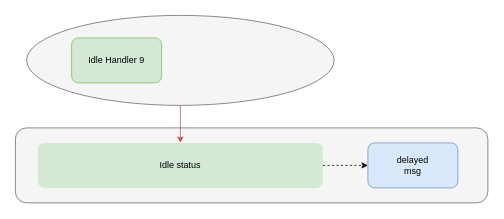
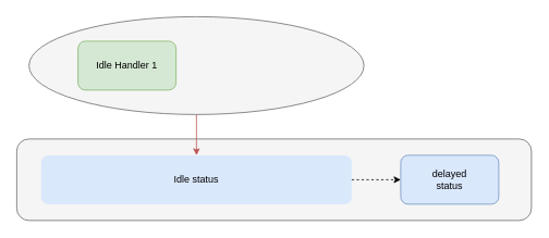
  <mxCell id="0" />
  <mxCell id="1" parent="0" />
  <mxCell id="2" value="" style="ellipse;whiteSpace=wrap;html=1;fillColor=#f5f5f5;strokeColor=#666666;fontColor=#333333;" vertex="1" parent="1"><mxGeometry x="35" y="20" width="410" height="120" as="geometry" /></mxCell>
  <mxCell id="3" value="" style="rounded=1;whiteSpace=wrap;html=1;fillColor=#f5f5f5;strokeColor=#666666;fontColor=#333333;" vertex="1" parent="1"><mxGeometry x="20" y="170" width="630" height="100" as="geometry" /></mxCell>
- <mxCell id="4" value="delayed&lt;br&gt;msg" style="rounded=1;whiteSpace=wrap;html=1;fillColor=#dae8fc;strokeColor=#6c8ebf;" vertex="1" parent="1"><mxGeometry x="490" y="190" width="120" height="60" as="geometry" /></mxCell>
- <mxCell id="5" value="Idle Handler 9" style="rounded=1;whiteSpace=wrap;html=1;fillColor=#d5e8d4;strokeColor=#82b366;" vertex="1" parent="1"><mxGeometry x="95" y="50" width="120" height="60" as="geometry" /></mxCell>
- <mxCell id="6" value="Idle status" style="rounded=1;whiteSpace=wrap;html=1;fillColor=#d5e8d4;strokeColor=none;" vertex="1" parent="1"><mxGeometry x="50" y="190" width="380" height="60" as="geometry" /></mxCell>
+ <mxCell id="4" value="delayed&lt;br&gt;status" style="rounded=1;whiteSpace=wrap;html=1;fillColor=#dae8fc;strokeColor=#6c8ebf;" vertex="1" parent="1"><mxGeometry x="490" y="190" width="120" height="60" as="geometry" /></mxCell>
+ <mxCell id="5" value="Idle Handler 1" style="rounded=1;whiteSpace=wrap;html=1;fillColor=#d5e8d4;strokeColor=#82b366;" vertex="1" parent="1"><mxGeometry x="95" y="50" width="120" height="60" as="geometry" /></mxCell>
+ <mxCell id="6" value="Idle status" style="rounded=1;whiteSpace=wrap;html=1;fillColor=#dae8fc;strokeColor=none;" vertex="1" parent="1"><mxGeometry x="50" y="190" width="380" height="60" as="geometry" /></mxCell>
  <mxCell id="7" value="" style="endArrow=classic;html=1;entryX=0.5;entryY=0;entryDx=0;entryDy=0;exitX=0.5;exitY=1;exitDx=0;exitDy=0;fillColor=#f8cecc;strokeColor=#b85450;" edge="1" parent="1" source="2" target="6"><mxGeometry width="50" height="50" relative="1" as="geometry"><mxPoint x="230" y="150" as="sourcePoint" /><mxPoint x="380" y="310" as="targetPoint" /></mxGeometry></mxCell>
  <mxCell id="8" value="" style="edgeStyle=orthogonalEdgeStyle;rounded=0;orthogonalLoop=1;jettySize=auto;html=1;dashed=1;exitX=1;exitY=0.5;exitDx=0;exitDy=0;" edge="1" parent="1" source="6"><mxGeometry relative="1" as="geometry"><mxPoint x="474" y="220" as="sourcePoint" /><mxPoint x="490" y="220" as="targetPoint" /></mxGeometry></mxCell>
